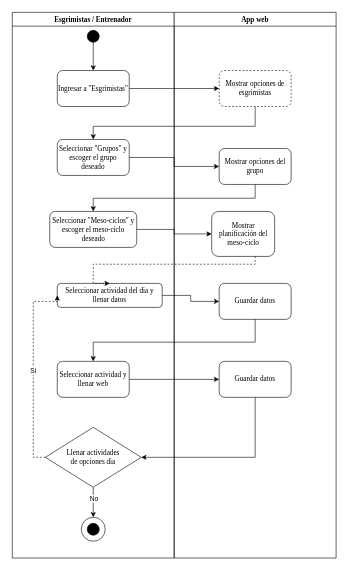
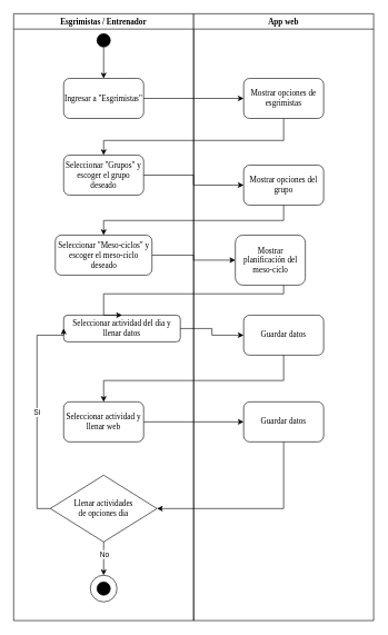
  <mxCell id="0" />
  <mxCell id="1" parent="0" />
  <mxCell id="2" value="Esgrimistas / Entrenador" style="swimlane;whiteSpace=wrap;html=1;startSize=23;fontFamily=Verdana;" parent="1" vertex="1"><mxGeometry x="20" y="20" width="270" height="910" as="geometry" /></mxCell>
  <mxCell id="3" value="Ingresar a &quot;Esgrimistas&quot;" style="rounded=1;whiteSpace=wrap;html=1;fontFamily=Verdana;" parent="2" vertex="1"><mxGeometry x="75" y="97" width="120" height="60" as="geometry" /></mxCell>
  <mxCell id="4" value="Seleccionar &quot;Grupos&quot; y escoger el grupo deseado" style="rounded=1;whiteSpace=wrap;html=1;fontFamily=Verdana;" parent="2" vertex="1"><mxGeometry x="75" y="212" width="120" height="60" as="geometry" /></mxCell>
  <mxCell id="5" value="Seleccionar &quot;Meso-ciclos&quot; y escoger el meso-ciclo deseado" style="rounded=1;whiteSpace=wrap;html=1;fontFamily=Verdana;" parent="2" vertex="1"><mxGeometry x="62.5" y="332" width="145" height="60" as="geometry" /></mxCell>
  <mxCell id="6" value="" style="group;fontFamily=Verdana;" parent="2" vertex="1" connectable="0"><mxGeometry x="115" y="842" width="40" height="40" as="geometry" /></mxCell>
  <mxCell id="7" value="" style="ellipse;whiteSpace=wrap;html=1;aspect=fixed;fontFamily=Verdana;" parent="6" vertex="1"><mxGeometry width="40" height="40" as="geometry" /></mxCell>
  <mxCell id="8" value="" style="ellipse;whiteSpace=wrap;html=1;aspect=fixed;fillColor=#000000;fontFamily=Verdana;" parent="6" vertex="1"><mxGeometry x="10" y="10" width="20" height="20" as="geometry" /></mxCell>
  <mxCell id="9" value="Seleccionar actividad del dia y llenar datos" style="rounded=1;whiteSpace=wrap;html=1;fontFamily=Verdana;" parent="2" vertex="1"><mxGeometry x="75" y="452" width="175" height="40" as="geometry" /></mxCell>
  <mxCell id="10" value="Seleccionar actividad y llenar web" style="rounded=1;whiteSpace=wrap;html=1;fontFamily=Verdana;" parent="2" vertex="1"><mxGeometry x="75" y="582" width="120" height="60" as="geometry" /></mxCell>
  <mxCell id="11" style="edgeStyle=orthogonalEdgeStyle;rounded=0;orthogonalLoop=1;jettySize=auto;html=1;entryX=0.5;entryY=0;entryDx=0;entryDy=0;fontFamily=Verdana;" parent="2" source="15" target="7" edge="1"><mxGeometry relative="1" as="geometry"><mxPoint x="135" y="762" as="sourcePoint" /></mxGeometry></mxCell>
  <mxCell id="12" value="No" style="edgeLabel;html=1;align=center;verticalAlign=middle;resizable=0;points=[];" parent="11" vertex="1" connectable="0"><mxGeometry x="-0.263" relative="1" as="geometry"><mxPoint as="offset" /></mxGeometry></mxCell>
- <mxCell id="13" style="edgeStyle=orthogonalEdgeStyle;rounded=0;orthogonalLoop=1;jettySize=auto;html=1;entryX=0;entryY=0.5;entryDx=0;entryDy=0;dashed=1;" parent="2" source="15" target="9" edge="1"><mxGeometry relative="1" as="geometry"><Array as="points"><mxPoint x="35" y="742" /><mxPoint x="35" y="482" /></Array></mxGeometry></mxCell>
+ <mxCell id="13" style="edgeStyle=orthogonalEdgeStyle;rounded=0;orthogonalLoop=1;jettySize=auto;html=1;entryX=0;entryY=0.5;entryDx=0;entryDy=0;" parent="2" source="15" target="9" edge="1"><mxGeometry relative="1" as="geometry"><Array as="points"><mxPoint x="35" y="742" /><mxPoint x="35" y="482" /></Array></mxGeometry></mxCell>
  <mxCell id="14" value="Si" style="edgeLabel;html=1;align=center;verticalAlign=middle;resizable=0;points=[];" parent="13" vertex="1" connectable="0"><mxGeometry y="1" relative="1" as="geometry"><mxPoint as="offset" /></mxGeometry></mxCell>
  <mxCell id="15" value="Llenar actividades &lt;br&gt;de opciones dia" style="rhombus;whiteSpace=wrap;html=1;fontFamily=Verdana;" parent="2" vertex="1"><mxGeometry x="55" y="692" width="160" height="100" as="geometry" /></mxCell>
  <mxCell id="16" value="" style="ellipse;whiteSpace=wrap;html=1;aspect=fixed;fillColor=#000000;fontFamily=Verdana;" parent="2" vertex="1"><mxGeometry x="125" y="30" width="20" height="20" as="geometry" /></mxCell>
  <mxCell id="17" value="" style="edgeStyle=orthogonalEdgeStyle;rounded=0;orthogonalLoop=1;jettySize=auto;html=1;fontFamily=Verdana;" parent="2" source="16" target="3" edge="1"><mxGeometry relative="1" as="geometry" /></mxCell>
  <mxCell id="18" value="App web" style="swimlane;whiteSpace=wrap;html=1;startSize=23;fontFamily=Verdana;" parent="1" vertex="1"><mxGeometry x="290" y="20" width="270" height="910" as="geometry" /></mxCell>
- <mxCell id="19" value="Mostrar opciones de esgrimistas" style="rounded=1;whiteSpace=wrap;html=1;fontFamily=Verdana;dashed=1;" parent="18" vertex="1"><mxGeometry x="75" y="97" width="120" height="60" as="geometry" /></mxCell>
+ <mxCell id="19" value="Mostrar opciones de esgrimistas" style="rounded=1;whiteSpace=wrap;html=1;fontFamily=Verdana;" parent="18" vertex="1"><mxGeometry x="75" y="97" width="120" height="60" as="geometry" /></mxCell>
  <mxCell id="20" value="Mostrar opciones del grupo" style="rounded=1;whiteSpace=wrap;html=1;fontFamily=Verdana;" parent="18" vertex="1"><mxGeometry x="75" y="227" width="120" height="60" as="geometry" /></mxCell>
  <mxCell id="21" value="Mostrar planificación del meso-ciclo" style="rounded=1;whiteSpace=wrap;html=1;fontFamily=Verdana;" parent="18" vertex="1"><mxGeometry x="62.5" y="332" width="105" height="75" as="geometry" /></mxCell>
  <mxCell id="22" value="Guardar datos" style="rounded=1;whiteSpace=wrap;html=1;fontFamily=Verdana;" parent="18" vertex="1"><mxGeometry x="75" y="452" width="120" height="60" as="geometry" /></mxCell>
  <mxCell id="23" value="Guardar datos" style="rounded=1;whiteSpace=wrap;html=1;fontFamily=Verdana;" parent="18" vertex="1"><mxGeometry x="75" y="582" width="120" height="60" as="geometry" /></mxCell>
  <mxCell id="24" style="edgeStyle=orthogonalEdgeStyle;rounded=0;orthogonalLoop=1;jettySize=auto;html=1;entryX=0;entryY=0.5;entryDx=0;entryDy=0;" parent="1" source="3" target="19" edge="1"><mxGeometry relative="1" as="geometry" /></mxCell>
  <mxCell id="25" style="edgeStyle=orthogonalEdgeStyle;rounded=0;orthogonalLoop=1;jettySize=auto;html=1;" parent="1" source="19" target="4" edge="1"><mxGeometry relative="1" as="geometry"><Array as="points"><mxPoint x="425" y="210" /><mxPoint x="155" y="210" /></Array></mxGeometry></mxCell>
  <mxCell id="26" style="edgeStyle=orthogonalEdgeStyle;rounded=0;orthogonalLoop=1;jettySize=auto;html=1;" parent="1" source="4" target="20" edge="1"><mxGeometry relative="1" as="geometry" /></mxCell>
  <mxCell id="27" style="edgeStyle=orthogonalEdgeStyle;rounded=0;orthogonalLoop=1;jettySize=auto;html=1;entryX=0.5;entryY=0;entryDx=0;entryDy=0;" parent="1" source="20" target="5" edge="1"><mxGeometry relative="1" as="geometry"><Array as="points"><mxPoint x="425" y="330" /><mxPoint x="155" y="330" /></Array></mxGeometry></mxCell>
  <mxCell id="28" style="edgeStyle=orthogonalEdgeStyle;rounded=0;orthogonalLoop=1;jettySize=auto;html=1;" parent="1" source="5" target="21" edge="1"><mxGeometry relative="1" as="geometry" /></mxCell>
- <mxCell id="29" style="edgeStyle=orthogonalEdgeStyle;rounded=0;orthogonalLoop=1;jettySize=auto;html=1;entryX=0.5;entryY=0;entryDx=0;entryDy=0;dashed=1;" parent="1" source="21" target="9" edge="1"><mxGeometry relative="1" as="geometry"><Array as="points"><mxPoint x="425" y="440" /><mxPoint x="155" y="440" /></Array></mxGeometry></mxCell>
+ <mxCell id="29" style="edgeStyle=orthogonalEdgeStyle;rounded=0;orthogonalLoop=1;jettySize=auto;html=1;entryX=0.5;entryY=0;entryDx=0;entryDy=0;" parent="1" source="21" target="9" edge="1"><mxGeometry relative="1" as="geometry"><Array as="points"><mxPoint x="425" y="440" /><mxPoint x="155" y="440" /></Array></mxGeometry></mxCell>
  <mxCell id="30" style="edgeStyle=orthogonalEdgeStyle;rounded=0;orthogonalLoop=1;jettySize=auto;html=1;entryX=0;entryY=0.5;entryDx=0;entryDy=0;" parent="1" source="9" target="22" edge="1"><mxGeometry relative="1" as="geometry" /></mxCell>
  <mxCell id="31" style="edgeStyle=orthogonalEdgeStyle;rounded=0;orthogonalLoop=1;jettySize=auto;html=1;" parent="1" source="22" target="10" edge="1"><mxGeometry relative="1" as="geometry"><Array as="points"><mxPoint x="425" y="570" /><mxPoint x="155" y="570" /></Array></mxGeometry></mxCell>
  <mxCell id="32" style="edgeStyle=orthogonalEdgeStyle;rounded=0;orthogonalLoop=1;jettySize=auto;html=1;" parent="1" source="10" target="23" edge="1"><mxGeometry relative="1" as="geometry" /></mxCell>
  <mxCell id="33" style="edgeStyle=orthogonalEdgeStyle;rounded=0;orthogonalLoop=1;jettySize=auto;html=1;entryX=1;entryY=0.5;entryDx=0;entryDy=0;" parent="1" source="23" target="15" edge="1"><mxGeometry relative="1" as="geometry"><Array as="points"><mxPoint x="425" y="762" /></Array></mxGeometry></mxCell>
